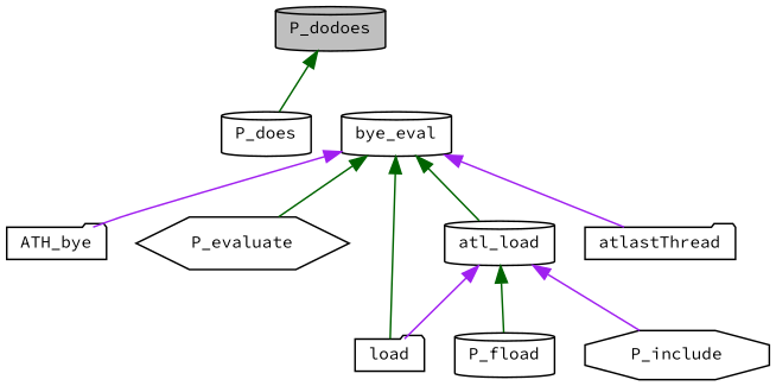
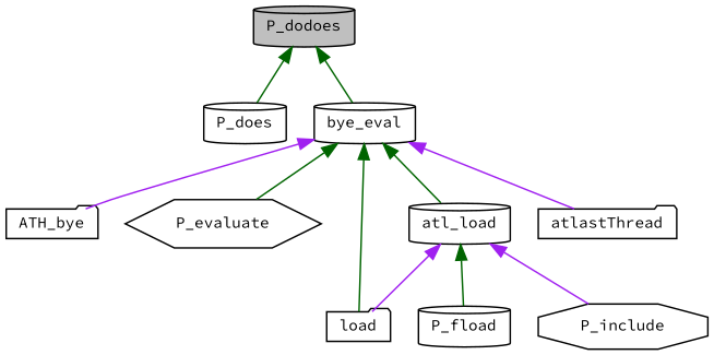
  digraph {
    fontname="Source Code Pro"
    rankdir=TB
    node [color=black fillcolor=white fontname="Source Code Pro" fontsize=10 shape=cylinder style=filled]
    edge [color=darkgreen dir=back fontname="Source Code Pro" fontsize=10 labelfontname=Helvetica labelfontsize=10 style=solid]
    n1 [fillcolor=grey75 fontcolor=black height=0.2 label=P_dodoes width=0.4]
    n2 [height=0.2 label=P_does width=0.4]
    n3 [height=0.2 label=bye_eval width=0.4]
    n4 [height=0.2 label=ATH_bye shape=folder width=0.4]
    n5 [height=0.2 label=P_evaluate shape=hexagon width=0.4]
    n6 [height=0.2 label=atl_load width=0.4]
    n7 [height=0.2 label=load shape=folder width=0.4]
    n8 [height=0.2 label=atlastThread shape=folder width=0.4]
    n9 [height=0.2 label=P_fload width=0.4]
    n10 [height=0.2 label=P_include shape=octagon width=0.4]
    n1 -> n2
+   n1 -> n3
    n3 -> n4 [color=purple]
    n3 -> n5
    n3 -> n6
    n3 -> n7
    n3 -> n8 [color=purple]
    n6 -> n7 [color=purple]
    n6 -> n9
    n6 -> n10 [color=purple]
  }
